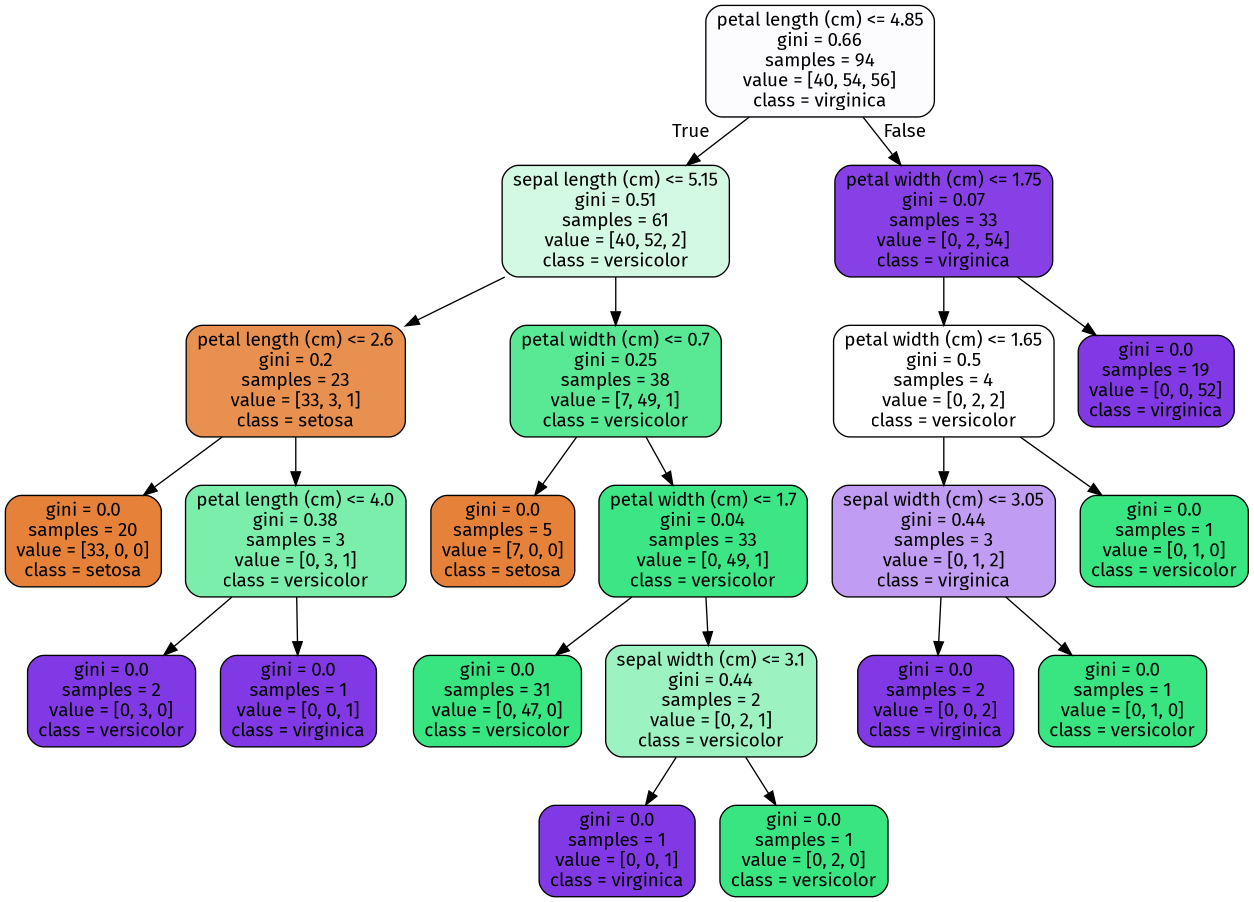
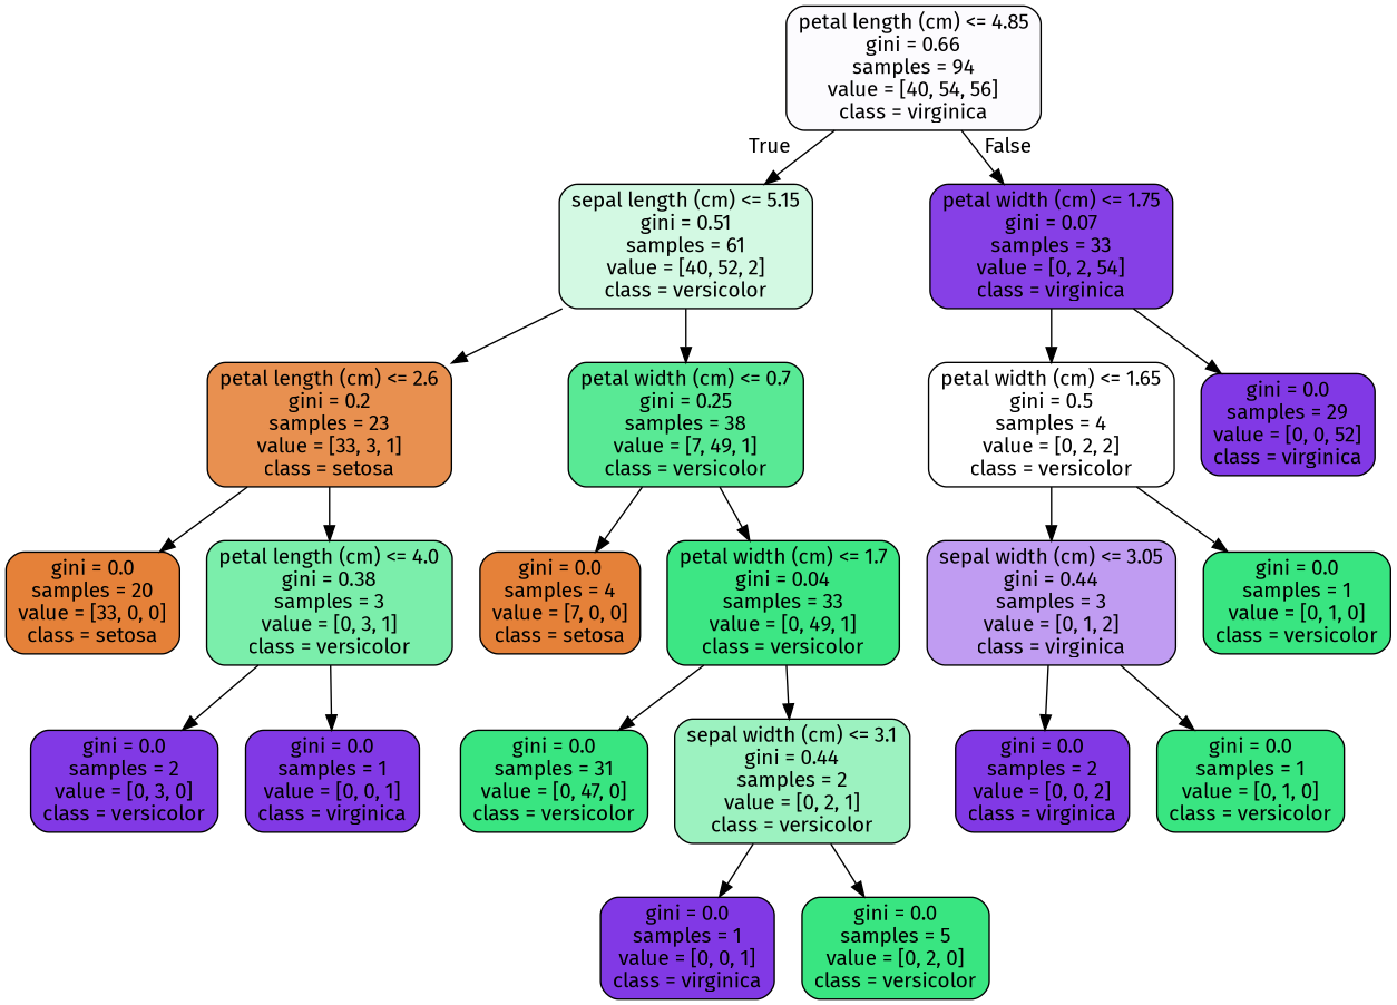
  digraph {
    fontname="Fira Sans"
    node [color=black fillcolor="#8139e5" fontname="Fira Sans" shape=box style="filled, rounded"]
    edge [fontname="Fira Sans"]
    n1 [fillcolor="#fcfbfe" label="petal length (cm) <= 4.85\ngini = 0.66\nsamples = 94\nvalue = [40, 54, 56]\nclass = virginica"]
    n2 [fillcolor="#d3f9e3" label="sepal length (cm) <= 5.15\ngini = 0.51\nsamples = 61\nvalue = [40, 52, 2]\nclass = versicolor"]
    n3 [fillcolor="#8640e6" label="petal width (cm) <= 1.75\ngini = 0.07\nsamples = 33\nvalue = [0, 2, 54]\nclass = virginica"]
    n4 [fillcolor="#e89050" label="petal length (cm) <= 2.6\ngini = 0.2\nsamples = 23\nvalue = [33, 3, 1]\nclass = setosa"]
    n5 [fillcolor="#59e995" label="petal width (cm) <= 0.7\ngini = 0.25\nsamples = 38\nvalue = [7, 49, 1]\nclass = versicolor"]
    n6 [fillcolor="#ffffff" label="petal width (cm) <= 1.65\ngini = 0.5\nsamples = 4\nvalue = [0, 2, 2]\nclass = versicolor"]
-   n7 [label="gini = 0.0\nsamples = 19\nvalue = [0, 0, 52]\nclass = virginica"]
+   n7 [label="gini = 0.0\nsamples = 29\nvalue = [0, 0, 52]\nclass = virginica"]
    n8 [fillcolor="#e58139" label="gini = 0.0\nsamples = 20\nvalue = [33, 0, 0]\nclass = setosa"]
    n9 [fillcolor="#7beeab" label="petal length (cm) <= 4.0\ngini = 0.38\nsamples = 3\nvalue = [0, 3, 1]\nclass = versicolor"]
-   n10 [fillcolor="#e58139" label="gini = 0.0\nsamples = 5\nvalue = [7, 0, 0]\nclass = setosa"]
+   n10 [fillcolor="#e58139" label="gini = 0.0\nsamples = 4\nvalue = [7, 0, 0]\nclass = setosa"]
    n11 [fillcolor="#3de684" label="petal width (cm) <= 1.7\ngini = 0.04\nsamples = 33\nvalue = [0, 49, 1]\nclass = versicolor"]
    n12 [label="gini = 0.0\nsamples = 2\nvalue = [0, 3, 0]\nclass = versicolor"]
    n13 [label="gini = 0.0\nsamples = 1\nvalue = [0, 0, 1]\nclass = virginica"]
    n14 [fillcolor="#39e581" label="gini = 0.0\nsamples = 31\nvalue = [0, 47, 0]\nclass = versicolor"]
    n15 [fillcolor="#9cf2c0" label="sepal width (cm) <= 3.1\ngini = 0.44\nsamples = 2\nvalue = [0, 2, 1]\nclass = versicolor"]
    n16 [label="gini = 0.0\nsamples = 1\nvalue = [0, 0, 1]\nclass = virginica"]
-   n17 [fillcolor="#39e581" label="gini = 0.0\nsamples = 1\nvalue = [0, 2, 0]\nclass = versicolor"]
+   n17 [fillcolor="#39e581" label="gini = 0.0\nsamples = 5\nvalue = [0, 2, 0]\nclass = versicolor"]
    n18 [fillcolor="#c09cf2" label="sepal width (cm) <= 3.05\ngini = 0.44\nsamples = 3\nvalue = [0, 1, 2]\nclass = virginica"]
    n19 [fillcolor="#39e581" label="gini = 0.0\nsamples = 1\nvalue = [0, 1, 0]\nclass = versicolor"]
    n20 [label="gini = 0.0\nsamples = 2\nvalue = [0, 0, 2]\nclass = virginica"]
    n21 [fillcolor="#39e581" label="gini = 0.0\nsamples = 1\nvalue = [0, 1, 0]\nclass = versicolor"]
    n1 -> n2 [headlabel=True labelangle=45 labeldistance=2.5]
    n1 -> n3 [headlabel=False labelangle=-45 labeldistance=2.5]
    n2 -> n4
    n2 -> n5
    n3 -> n6
    n3 -> n7
    n4 -> n8
    n4 -> n9
    n5 -> n10
    n5 -> n11
    n6 -> n18
    n6 -> n19
    n9 -> n12
    n9 -> n13
    n11 -> n14
    n11 -> n15
    n15 -> n16
    n15 -> n17
    n18 -> n20
    n18 -> n21
  }
